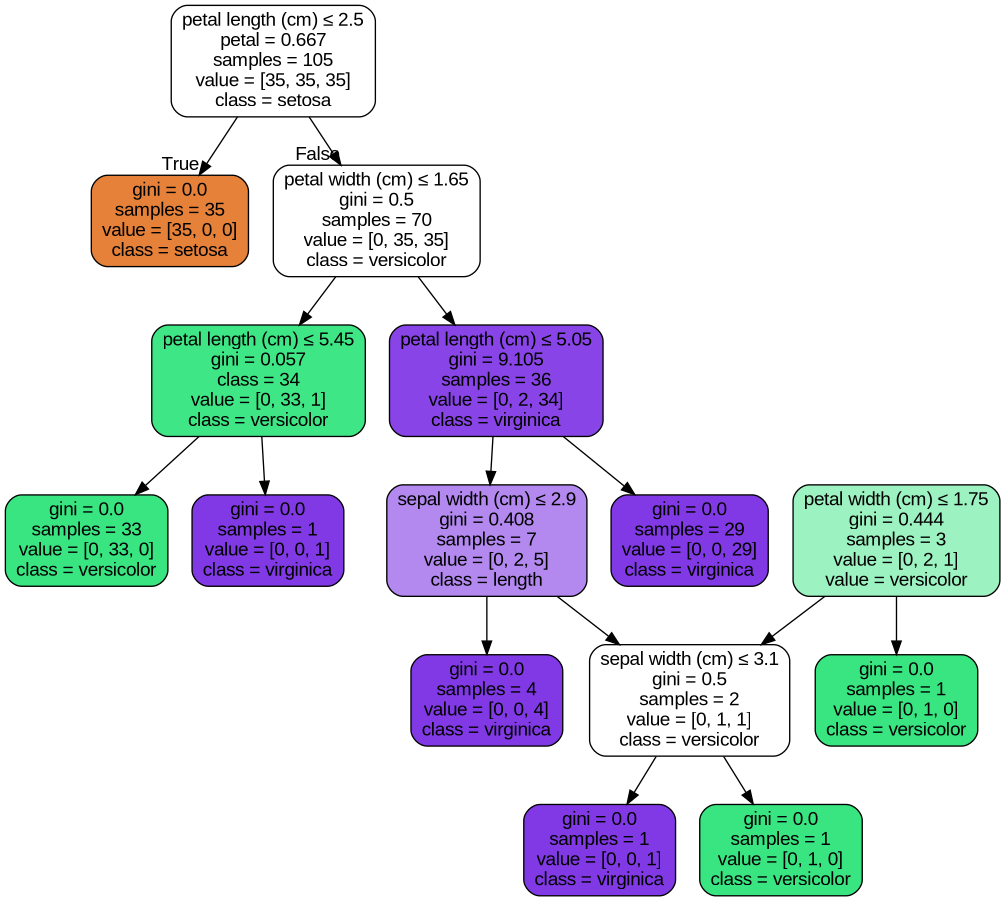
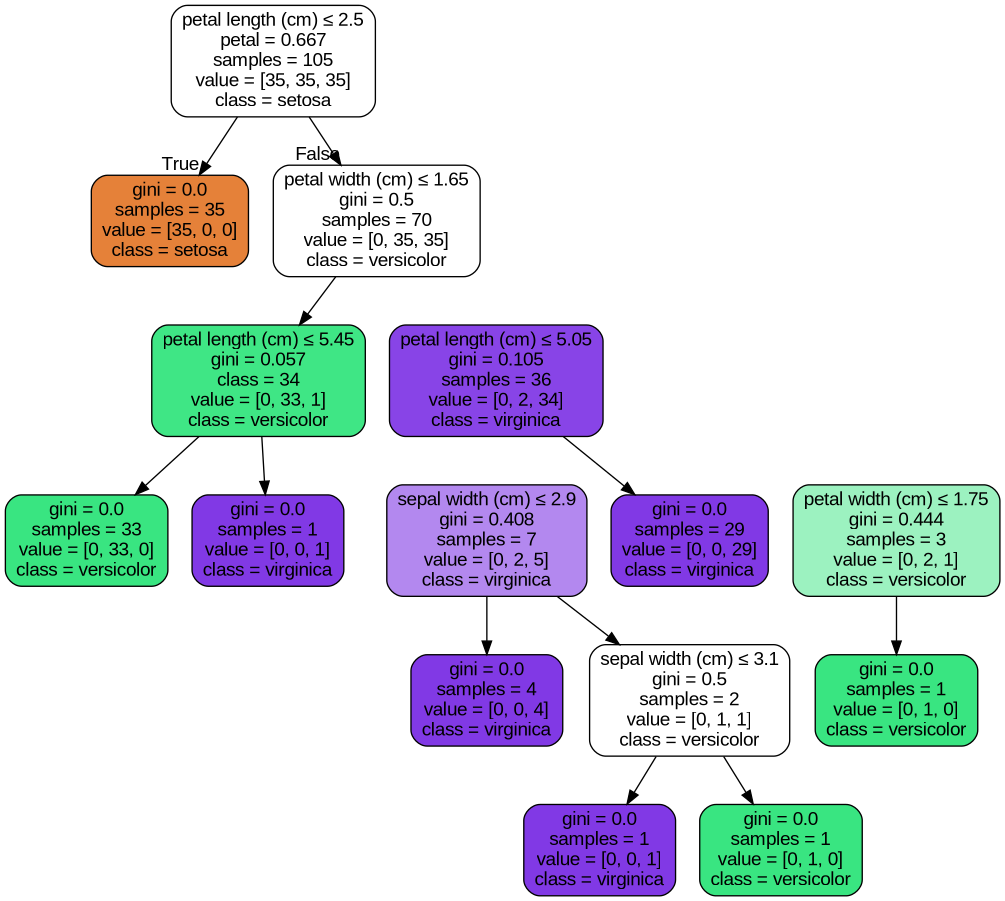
  digraph {
    fontname="Liberation Sans"
    node [color=black fillcolor="#8139e5ff" fontname="Liberation Sans" shape=box style="filled, rounded"]
    edge [fontname="Liberation Sans"]
    n1 [fillcolor="#e5813900" label=<petal length (cm) &le; 2.5<br/>petal = 0.667<br/>samples = 105<br/>value = [35, 35, 35]<br/>class = setosa>]
    n2 [fillcolor="#e58139ff" label=<gini = 0.0<br/>samples = 35<br/>value = [35, 0, 0]<br/>class = setosa>]
    n3 [fillcolor="#39e58100" label=<petal width (cm) &le; 1.65<br/>gini = 0.5<br/>samples = 70<br/>value = [0, 35, 35]<br/>class = versicolor>]
    n4 [fillcolor="#39e581f7" label=<petal length (cm) &le; 5.45<br/>gini = 0.057<br/>class = 34<br/>value = [0, 33, 1]<br/>class = versicolor>]
-   n5 [fillcolor="#8139e5f0" label=<petal length (cm) &le; 5.05<br/>gini = 9.105<br/>samples = 36<br/>value = [0, 2, 34]<br/>class = virginica>]
+   n5 [fillcolor="#8139e5f0" label=<petal length (cm) &le; 5.05<br/>gini = 0.105<br/>samples = 36<br/>value = [0, 2, 34]<br/>class = virginica>]
    n6 [fillcolor="#39e581ff" label=<gini = 0.0<br/>samples = 33<br/>value = [0, 33, 0]<br/>class = versicolor>]
    n7 [label=<gini = 0.0<br/>samples = 1<br/>value = [0, 0, 1]<br/>class = virginica>]
-   n8 [fillcolor="#8139e599" label=<sepal width (cm) &le; 2.9<br/>gini = 0.408<br/>samples = 7<br/>value = [0, 2, 5]<br/>class = length>]
+   n8 [fillcolor="#8139e599" label=<sepal width (cm) &le; 2.9<br/>gini = 0.408<br/>samples = 7<br/>value = [0, 2, 5]<br/>class = virginica>]
    n9 [label=<gini = 0.0<br/>samples = 29<br/>value = [0, 0, 29]<br/>class = virginica>]
    n10 [label=<gini = 0.0<br/>samples = 4<br/>value = [0, 0, 4]<br/>class = virginica>]
    n11 [fillcolor="#39e58100" label=<sepal width (cm) &le; 3.1<br/>gini = 0.5<br/>samples = 2<br/>value = [0, 1, 1]<br/>class = versicolor>]
-   n12 [fillcolor="#39e5817f" label=<petal width (cm) &le; 1.75<br/>gini = 0.444<br/>samples = 3<br/>value = [0, 2, 1]<br/>value = versicolor>]
+   n12 [fillcolor="#39e5817f" label=<petal width (cm) &le; 1.75<br/>gini = 0.444<br/>samples = 3<br/>value = [0, 2, 1]<br/>class = versicolor>]
    n13 [fillcolor="#39e581ff" label=<gini = 0.0<br/>samples = 1<br/>value = [0, 1, 0]<br/>class = versicolor>]
    n14 [label=<gini = 0.0<br/>samples = 1<br/>value = [0, 0, 1]<br/>class = virginica>]
    n15 [fillcolor="#39e581ff" label=<gini = 0.0<br/>samples = 1<br/>value = [0, 1, 0]<br/>class = versicolor>]
    n1 -> n2 [headlabel=True labelangle=45 labeldistance=2.5]
    n1 -> n3 [headlabel=False labelangle=-45 labeldistance=2.5]
    n3 -> n4
-   n3 -> n5
    n4 -> n6
    n4 -> n7
-   n5 -> n8
    n5 -> n9
    n8 -> n10
    n8 -> n11
    n11 -> n14
    n11 -> n15
-   n12 -> n11
    n12 -> n13
  }
